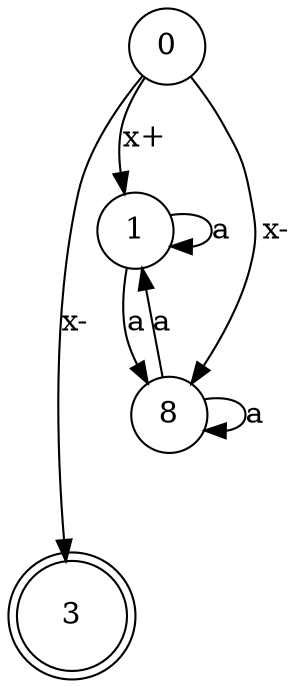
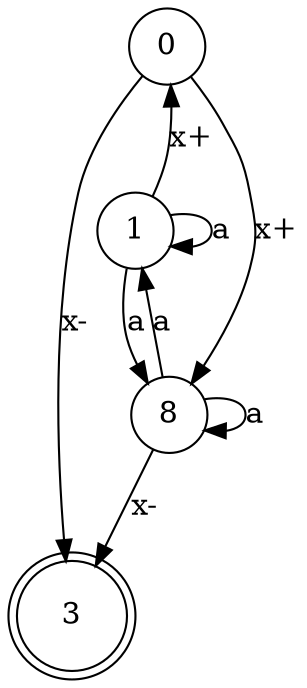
  digraph {
    rankdir=TB
    node [shape=circle]
    3 [height=0.61111 shape=doublecircle width=0.61111]
    0 [height=0.5 width=0.5]
    1 [height=0.5 width=0.5]
    n4 [height=0.5 label=8 width=0.5]
    0 -> 3 [label="x-"]
-   0 -> 1 [label="x+"]
-   0 -> n4 [label="x-"]
+   1 -> 0 [label="x+"]
+   0 -> n4 [label="x+"]
    1 -> 1 [label=a]
    1 -> n4 [label=a]
+   n4 -> 3 [label="x-"]
    n4 -> 1 [label=a]
    n4 -> n4 [label=a]
  }
